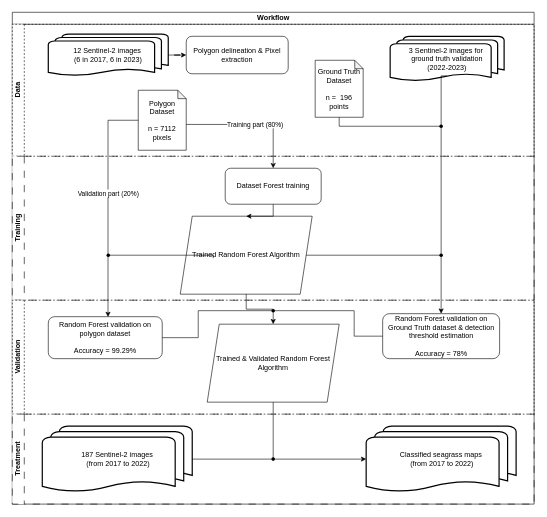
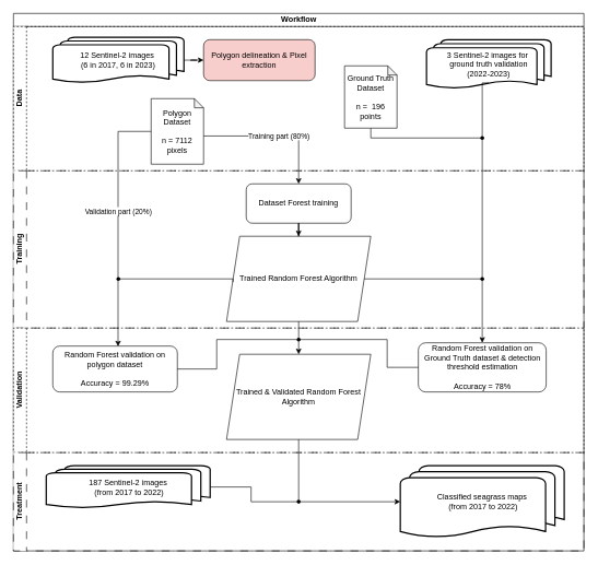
  <mxCell id="0" />
  <mxCell id="1" parent="0" />
  <mxCell id="2" value="Workflow" style="swimlane;childLayout=stackLayout;resizeParent=1;resizeParentMax=0;horizontal=1;startSize=20;horizontalStack=0;html=1;" vertex="1" parent="1"><mxGeometry x="20" y="20" width="870" height="820" as="geometry" /></mxCell>
  <mxCell id="3" value="Data" style="swimlane;startSize=20;horizontal=0;html=1;swimlaneLine=1;dashed=1;" vertex="1" parent="2"><mxGeometry y="20" width="870" height="220" as="geometry"><mxRectangle y="20" width="980" height="30" as="alternateBounds" /></mxGeometry></mxCell>
  <mxCell id="4" value="3 Sentinel-2 images for&amp;nbsp;&lt;div&gt;ground truth validation&lt;/div&gt;&lt;div&gt;(2022-2023)&lt;/div&gt;" style="strokeWidth=2;html=1;shape=mxgraph.flowchart.multi-document;whiteSpace=wrap;" vertex="1" parent="3"><mxGeometry x="630" y="20" width="190" height="75" as="geometry" /></mxCell>
  <mxCell id="5" value="Ground Truth Dataset&lt;div&gt;&lt;br&gt;&lt;/div&gt;&lt;div&gt;n =&amp;nbsp; 196 points&lt;/div&gt;" style="shape=note;whiteSpace=wrap;html=1;backgroundOutline=1;darkOpacity=0.05;size=14;" vertex="1" parent="3"><mxGeometry x="505" y="60" width="80" height="95" as="geometry" /></mxCell>
  <mxCell id="6" value="Polygon Dataset&lt;div&gt;&lt;br&gt;&lt;/div&gt;&lt;div&gt;n = 7112 pixels&lt;/div&gt;" style="shape=note;whiteSpace=wrap;html=1;backgroundOutline=1;darkOpacity=0.05;size=14;" vertex="1" parent="3"><mxGeometry x="210" y="110" width="80" height="100" as="geometry" /></mxCell>
- <mxCell id="7" value="Polygon delineation &amp;amp; Pixel extraction" style="rounded=1;whiteSpace=wrap;html=1;" vertex="1" parent="3"><mxGeometry x="290" y="20" width="170" height="62.5" as="geometry" /></mxCell>
+ <mxCell id="7" value="Polygon delineation &amp;amp; Pixel extraction" style="rounded=1;whiteSpace=wrap;html=1;fillColor=#f8cecc;" vertex="1" parent="3"><mxGeometry x="290" y="20" width="170" height="62.5" as="geometry" /></mxCell>
  <mxCell id="8" value="12 Sentinel-2 images&amp;nbsp;&lt;div&gt;(6 in 2017, 6 in 2023)&lt;/div&gt;" style="strokeWidth=2;html=1;shape=mxgraph.flowchart.multi-document;whiteSpace=wrap;" vertex="1" parent="3"><mxGeometry x="60" y="16.25" width="200" height="70" as="geometry" /></mxCell>
  <mxCell id="9" value="" style="edgeStyle=orthogonalEdgeStyle;rounded=0;orthogonalLoop=1;jettySize=auto;html=1;entryX=0;entryY=0.5;entryDx=0;entryDy=0;" edge="1" parent="3" source="8" target="7"><mxGeometry relative="1" as="geometry"><mxPoint x="310" y="65" as="targetPoint" /></mxGeometry></mxCell>
  <mxCell id="10" value="" style="shape=waypoint;sketch=0;fillStyle=solid;size=6;pointerEvents=1;points=[];fillColor=none;resizable=0;rotatable=0;perimeter=centerPerimeter;snapToPoint=1;" vertex="1" parent="3"><mxGeometry x="705" y="160" width="20" height="20" as="geometry" /></mxCell>
  <mxCell id="11" style="edgeStyle=orthogonalEdgeStyle;rounded=0;orthogonalLoop=1;jettySize=auto;html=1;exitX=0.5;exitY=0.88;exitDx=0;exitDy=0;exitPerimeter=0;endArrow=none;endFill=0;" edge="1" parent="3" source="4" target="10"><mxGeometry relative="1" as="geometry"><mxPoint x="800" y="310" as="targetPoint" /><Array as="points"><mxPoint x="715" y="86" /></Array></mxGeometry></mxCell>
  <mxCell id="12" style="edgeStyle=orthogonalEdgeStyle;rounded=0;orthogonalLoop=1;jettySize=auto;html=1;exitX=0.5;exitY=1;exitDx=0;exitDy=0;exitPerimeter=0;entryX=0.05;entryY=0.5;entryDx=0;entryDy=0;entryPerimeter=0;endArrow=none;endFill=0;" edge="1" parent="3" source="5" target="10"><mxGeometry relative="1" as="geometry"><mxPoint x="700" y="310" as="targetPoint" /><Array as="points"><mxPoint x="545" y="170" /></Array></mxGeometry></mxCell>
  <mxCell id="13" value="Training" style="swimlane;startSize=20;horizontal=0;html=1;dashed=1;dashPattern=12 12;" vertex="1" parent="2"><mxGeometry y="240" width="870" height="240" as="geometry"><mxRectangle y="140" width="970" height="30" as="alternateBounds" /></mxGeometry></mxCell>
  <mxCell id="14" value="Dataset Forest training" style="rounded=1;whiteSpace=wrap;html=1;" vertex="1" parent="13"><mxGeometry x="355" y="20" width="160" height="60" as="geometry" /></mxCell>
- <mxCell id="15" value="Trained Random Forest Algorithm" style="shape=parallelogram;perimeter=parallelogramPerimeter;whiteSpace=wrap;html=1;fixedSize=1;" vertex="1" parent="13"><mxGeometry x="280" y="100" width="220" height="130" as="geometry" /></mxCell>
+ <mxCell id="15" value="Trained Random Forest Algorithm" style="shape=parallelogram;perimeter=parallelogramPerimeter;whiteSpace=wrap;html=1;fixedSize=1;" vertex="1" parent="13"><mxGeometry x="325" y="100" width="220" height="130" as="geometry" /></mxCell>
  <mxCell id="16" style="edgeStyle=orthogonalEdgeStyle;rounded=0;orthogonalLoop=1;jettySize=auto;html=1;exitX=0.5;exitY=1;exitDx=0;exitDy=0;" edge="1" parent="13" source="14" target="15"><mxGeometry relative="1" as="geometry" /></mxCell>
  <mxCell id="17" value="" style="shape=waypoint;sketch=0;fillStyle=solid;size=6;pointerEvents=1;points=[];fillColor=none;resizable=0;rotatable=0;perimeter=centerPerimeter;snapToPoint=1;" vertex="1" parent="13"><mxGeometry x="150" y="155" width="20" height="20" as="geometry" /></mxCell>
  <mxCell id="18" style="edgeStyle=orthogonalEdgeStyle;rounded=0;orthogonalLoop=1;jettySize=auto;html=1;entryX=0.6;entryY=0.95;entryDx=0;entryDy=0;entryPerimeter=0;endArrow=none;endFill=0;" edge="1" parent="13" target="17"><mxGeometry relative="1" as="geometry"><mxPoint x="335.002" y="169.989" as="sourcePoint" /><Array as="points"><mxPoint x="335" y="165" /></Array></mxGeometry></mxCell>
  <mxCell id="19" value="Validation" style="swimlane;startSize=20;horizontal=0;html=1;dashed=1;" vertex="1" parent="2"><mxGeometry y="480" width="870" height="190" as="geometry" /></mxCell>
  <mxCell id="20" value="Random Forest validation on polygon dataset&lt;div&gt;&lt;br&gt;&lt;/div&gt;&lt;div&gt;Accuracy = 99.29%&lt;/div&gt;" style="rounded=1;whiteSpace=wrap;html=1;" vertex="1" parent="19"><mxGeometry x="60" y="27.5" width="190" height="70" as="geometry" /></mxCell>
  <mxCell id="21" value="Random Forest validation on Ground Truth dataset &amp;amp; detection threshold estimation&lt;div&gt;&lt;br&gt;&lt;/div&gt;&lt;div&gt;Accuracy = 78%&lt;/div&gt;" style="rounded=1;whiteSpace=wrap;html=1;" vertex="1" parent="19"><mxGeometry x="617.5" y="22.5" width="195" height="75" as="geometry" /></mxCell>
  <mxCell id="22" value="Trained &amp;amp; Validated Random Forest Algorithm" style="shape=parallelogram;perimeter=parallelogramPerimeter;whiteSpace=wrap;html=1;fixedSize=1;" vertex="1" parent="19"><mxGeometry x="325" y="40" width="220" height="130" as="geometry" /></mxCell>
  <mxCell id="23" value="" style="shape=waypoint;sketch=0;fillStyle=solid;size=6;pointerEvents=1;points=[];fillColor=none;resizable=0;rotatable=0;perimeter=centerPerimeter;snapToPoint=1;" vertex="1" parent="19"><mxGeometry x="425" y="7.5" width="20" height="20" as="geometry" /></mxCell>
  <mxCell id="24" style="edgeStyle=orthogonalEdgeStyle;rounded=0;orthogonalLoop=1;jettySize=auto;html=1;exitX=1;exitY=0.5;exitDx=0;exitDy=0;entryX=0.214;entryY=0.575;entryDx=0;entryDy=0;entryPerimeter=0;endArrow=none;endFill=0;" edge="1" parent="19" source="20" target="23"><mxGeometry relative="1" as="geometry"><Array as="points"><mxPoint x="310" y="63" /><mxPoint x="310" y="17" /></Array></mxGeometry></mxCell>
  <mxCell id="25" style="edgeStyle=orthogonalEdgeStyle;rounded=0;orthogonalLoop=1;jettySize=auto;html=1;exitX=0;exitY=0.5;exitDx=0;exitDy=0;entryX=0.731;entryY=0.541;entryDx=0;entryDy=0;entryPerimeter=0;endArrow=none;endFill=0;" edge="1" parent="19" source="21" target="23"><mxGeometry relative="1" as="geometry"><Array as="points"><mxPoint x="570" y="60" /><mxPoint x="570" y="17" /></Array></mxGeometry></mxCell>
  <mxCell id="26" style="edgeStyle=orthogonalEdgeStyle;rounded=0;orthogonalLoop=1;jettySize=auto;html=1;exitX=0;exitY=0;exitDx=80;exitDy=57;exitPerimeter=0;endArrow=classic;endFill=1;entryX=0.5;entryY=0;entryDx=0;entryDy=0;" edge="1" parent="2" source="6" target="14"><mxGeometry relative="1" as="geometry"><mxPoint x="450" y="220" as="targetPoint" /><Array as="points"><mxPoint x="435" y="187" /></Array></mxGeometry></mxCell>
  <mxCell id="27" value="Training part (80%)" style="edgeLabel;html=1;align=center;verticalAlign=middle;resizable=0;points=[];" vertex="1" connectable="0" parent="26"><mxGeometry x="0.046" y="1" relative="1" as="geometry"><mxPoint as="offset" /></mxGeometry></mxCell>
  <mxCell id="28" value="" style="edgeStyle=orthogonalEdgeStyle;rounded=0;orthogonalLoop=1;jettySize=auto;html=1;exitX=0.5;exitY=1;exitDx=0;exitDy=0;entryDx=0;entryDy=0;entryX=0.5;entryY=0;" edge="1" parent="2" source="15" target="22"><mxGeometry relative="1" as="geometry"><mxPoint x="490" y="500" as="sourcePoint" /><mxPoint x="490" y="610" as="targetPoint" /></mxGeometry></mxCell>
  <mxCell id="29" value="Treatment" style="swimlane;startSize=20;horizontal=0;html=1;dashed=1;dashPattern=12 12;" vertex="1" parent="2"><mxGeometry y="670" width="870" height="150" as="geometry" /></mxCell>
- <mxCell id="30" value="187 Sentinel-2 images&lt;div&gt;&amp;nbsp;(from 2017 to 2022)&lt;/div&gt;" style="strokeWidth=2;html=1;shape=mxgraph.flowchart.multi-document;whiteSpace=wrap;" vertex="1" parent="29"><mxGeometry x="50" y="20" width="250" height="110" as="geometry" /></mxCell>
+ <mxCell id="30" value="187 Sentinel-2 images&lt;div&gt;&amp;nbsp;(from 2017 to 2022)&lt;/div&gt;" style="strokeWidth=2;html=1;shape=mxgraph.flowchart.multi-document;whiteSpace=wrap;" vertex="1" parent="29"><mxGeometry x="50" y="20" width="250" height="65" as="geometry" /></mxCell>
  <mxCell id="31" value="Classified seagrass maps&lt;div&gt;&amp;nbsp;(from 2017 to 2022)&lt;/div&gt;" style="strokeWidth=2;html=1;shape=mxgraph.flowchart.multi-document;whiteSpace=wrap;" vertex="1" parent="29"><mxGeometry x="590" y="20" width="250" height="110" as="geometry" /></mxCell>
  <mxCell id="32" style="edgeStyle=orthogonalEdgeStyle;rounded=0;orthogonalLoop=1;jettySize=auto;html=1;entryX=0;entryY=0.5;entryDx=0;entryDy=0;entryPerimeter=0;" edge="1" parent="29" source="33" target="31"><mxGeometry relative="1" as="geometry" /></mxCell>
  <mxCell id="33" value="" style="shape=waypoint;sketch=0;fillStyle=solid;size=6;pointerEvents=1;points=[];fillColor=none;resizable=0;rotatable=0;perimeter=centerPerimeter;snapToPoint=1;" vertex="1" parent="29"><mxGeometry x="425" y="65" width="20" height="20" as="geometry" /></mxCell>
  <mxCell id="34" value="" style="edgeStyle=orthogonalEdgeStyle;rounded=0;orthogonalLoop=1;jettySize=auto;html=1;entryDx=0;entryDy=0;entryPerimeter=0;endArrow=none;endFill=0;" edge="1" parent="29" source="30" target="33"><mxGeometry relative="1" as="geometry"><mxPoint x="380" y="785" as="sourcePoint" /><mxPoint x="670" y="785" as="targetPoint" /></mxGeometry></mxCell>
  <mxCell id="35" style="edgeStyle=orthogonalEdgeStyle;rounded=0;orthogonalLoop=1;jettySize=auto;html=1;entryX=0.524;entryY=0.007;entryDx=0;entryDy=0;entryPerimeter=0;exitX=0;exitY=0.5;exitDx=0;exitDy=0;exitPerimeter=0;" edge="1" parent="2" source="6" target="20"><mxGeometry relative="1" as="geometry"><mxPoint x="160" y="370" as="targetPoint" /></mxGeometry></mxCell>
  <mxCell id="36" value="Validation part (20%)" style="edgeLabel;html=1;align=center;verticalAlign=middle;resizable=0;points=[];" vertex="1" connectable="0" parent="35"><mxGeometry x="-0.089" relative="1" as="geometry"><mxPoint as="offset" /></mxGeometry></mxCell>
  <mxCell id="37" style="edgeStyle=orthogonalEdgeStyle;rounded=0;orthogonalLoop=1;jettySize=auto;html=1;exitX=0.5;exitY=1;exitDx=0;exitDy=0;entryX=0.55;entryY=0.3;entryDx=0;entryDy=0;entryPerimeter=0;endArrow=none;endFill=0;" edge="1" parent="2" source="22" target="33"><mxGeometry relative="1" as="geometry" /></mxCell>
  <mxCell id="38" style="edgeStyle=orthogonalEdgeStyle;rounded=0;orthogonalLoop=1;jettySize=auto;html=1;entryX=0.5;entryY=0;entryDx=0;entryDy=0;" edge="1" parent="1" source="40" target="21"><mxGeometry relative="1" as="geometry" /></mxCell>
  <mxCell id="39" value="" style="edgeStyle=orthogonalEdgeStyle;rounded=0;orthogonalLoop=1;jettySize=auto;html=1;entryDx=0;entryDy=0;exitX=0.843;exitY=1.019;exitDx=0;exitDy=0;exitPerimeter=0;endArrow=none;endFill=0;" edge="1" parent="1" source="10" target="40"><mxGeometry relative="1" as="geometry"><mxPoint x="735" y="240" as="sourcePoint" /><mxPoint x="735" y="523" as="targetPoint" /><Array as="points"><mxPoint x="735" y="210" /></Array></mxGeometry></mxCell>
  <mxCell id="40" value="" style="shape=waypoint;sketch=0;fillStyle=solid;size=6;pointerEvents=1;points=[];fillColor=none;resizable=0;rotatable=0;perimeter=centerPerimeter;snapToPoint=1;" vertex="1" parent="1"><mxGeometry x="725" y="415" width="20" height="20" as="geometry" /></mxCell>
  <mxCell id="41" style="edgeStyle=orthogonalEdgeStyle;rounded=0;orthogonalLoop=1;jettySize=auto;html=1;exitX=1;exitY=0.5;exitDx=0;exitDy=0;endArrow=none;endFill=0;" edge="1" parent="1" source="15" target="40"><mxGeometry relative="1" as="geometry" /></mxCell>
